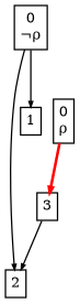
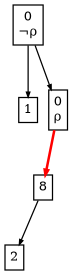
  digraph {
    nodesep=0.12
    ranksep=0.5
    node [fontsize=10.5 margin="0.05,0.05" shape=box]
    edge [arrowsize=0.4 fontsize=10.5]
    n1 [height=0.02 label="0\n&not;&rho;" width=0.02]
    n2 [height=0.02 label=2 width=0.02]
    n3 [height=0.02 label=1 width=0.02]
    n4 [height=0.02 label="0\n&rho;" width=0.02]
-   n5 [height=0.02 label=3 width=0.02]
-   n1 -> n2
+   n5 [height=0.02 label=8 width=0.02]
+   n1 -> n4
    n1 -> n3
    n4 -> n5 [color="#FF0000" style=bold]
    n5 -> n2
  }
